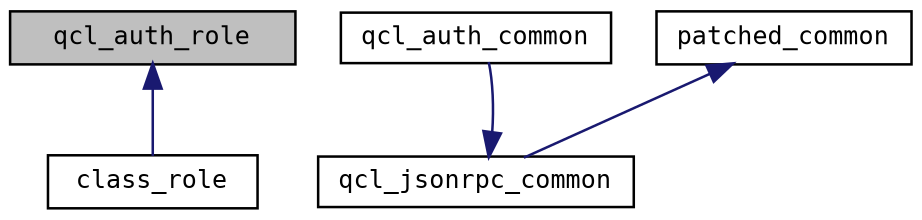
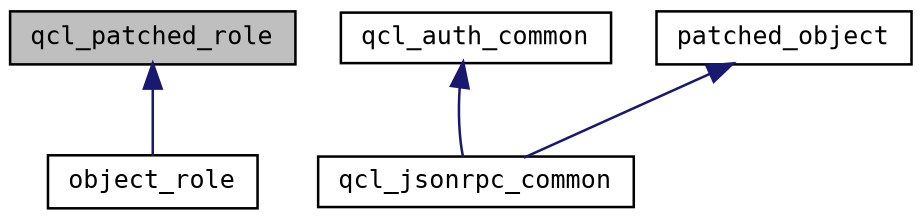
  digraph {
    fontname="DejaVu Sans Mono"
    node [color=black fillcolor=white fontname="DejaVu Sans Mono" fontsize=10 shape=record style=filled]
    edge [color=midnightblue dir=back fontname="DejaVu Sans Mono" fontsize=10 labelfontname="FreeSans.ttf" labelfontsize=10 style=solid]
-   n1 [fillcolor=grey75 fontcolor=black height=0.2 label=qcl_auth_role width=0.4]
-   n2 [height=0.2 label=class_role width=0.4]
+   n1 [fillcolor=grey75 fontcolor=black height=0.2 label=qcl_patched_role width=0.4]
+   n2 [height=0.2 label=object_role width=0.4]
    n3 [height=0.2 label=qcl_auth_common width=0.4]
    n4 [height=0.2 label=qcl_jsonrpc_common width=0.4]
-   n5 [height=0.2 label=patched_common width=0.4]
+   n5 [height=0.2 label=patched_object width=0.4]
    n1 -> n2
-   n4 -> n3
+   n3 -> n4
    n5 -> n4
  }
